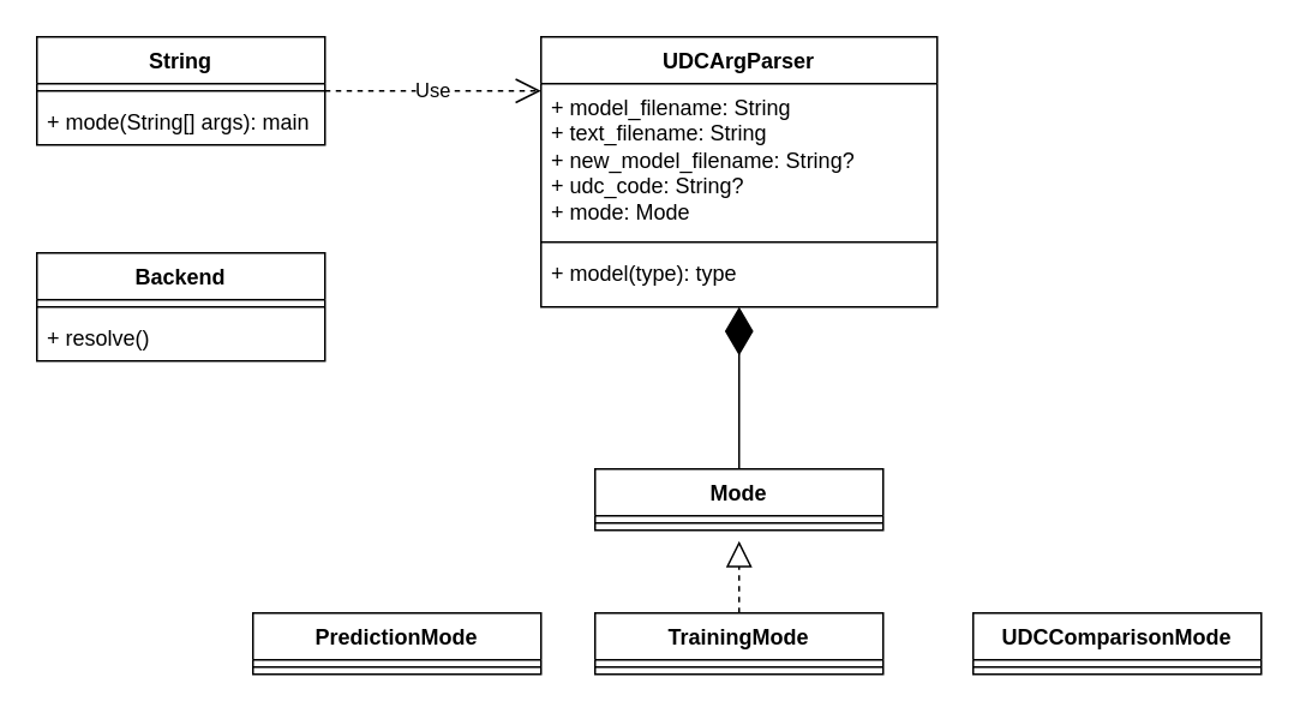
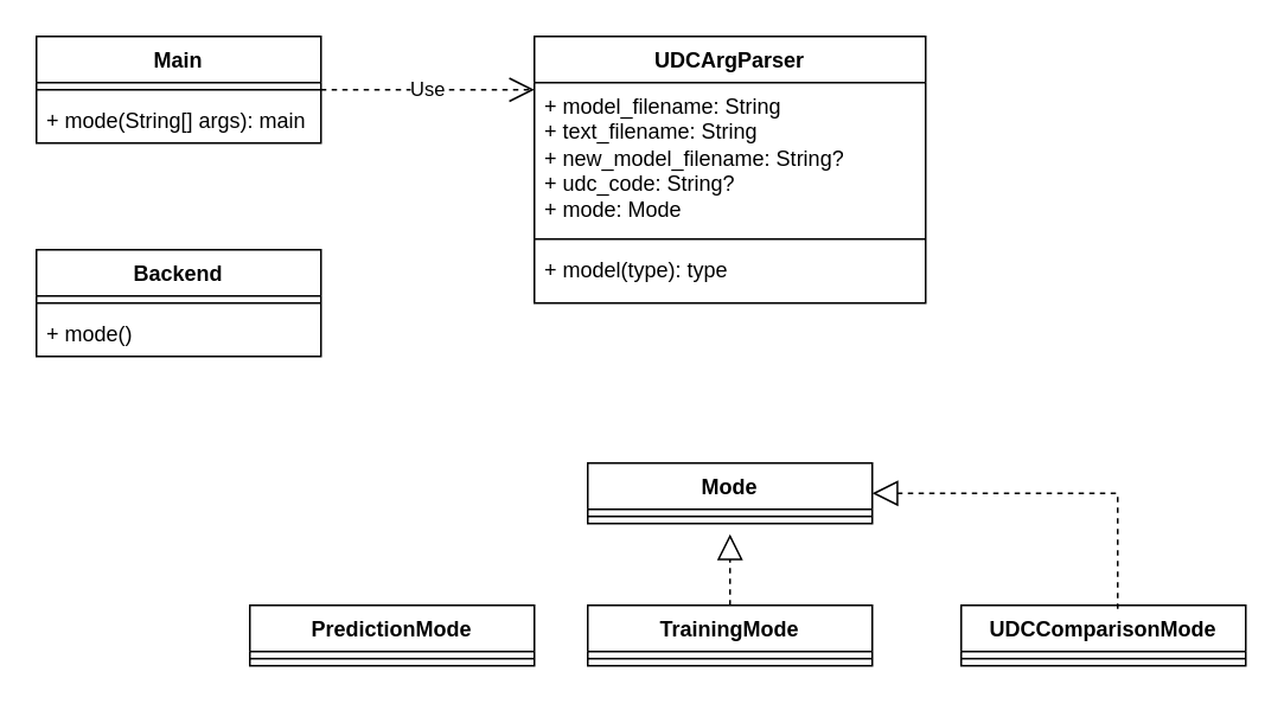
  <mxCell id="0" />
  <mxCell id="1" parent="0" />
- <mxCell id="2" value="String" style="swimlane;fontStyle=1;align=center;verticalAlign=top;childLayout=stackLayout;horizontal=1;startSize=26;horizontalStack=0;resizeParent=1;resizeParentMax=0;resizeLast=0;collapsible=1;marginBottom=0;whiteSpace=wrap;html=1;" vertex="1" parent="1"><mxGeometry x="20" y="20" width="160" height="60" as="geometry" /></mxCell>
+ <mxCell id="2" value="Main" style="swimlane;fontStyle=1;align=center;verticalAlign=top;childLayout=stackLayout;horizontal=1;startSize=26;horizontalStack=0;resizeParent=1;resizeParentMax=0;resizeLast=0;collapsible=1;marginBottom=0;whiteSpace=wrap;html=1;" vertex="1" parent="1"><mxGeometry x="20" y="20" width="160" height="60" as="geometry" /></mxCell>
  <mxCell id="3" value="" style="line;strokeWidth=1;fillColor=none;align=left;verticalAlign=middle;spacingTop=-1;spacingLeft=3;spacingRight=3;rotatable=0;labelPosition=right;points=[];portConstraint=eastwest;strokeColor=inherit;" vertex="1" parent="2"><mxGeometry y="26" width="160" height="8" as="geometry" /></mxCell>
  <mxCell id="4" value="+ mode(String[] args): main" style="text;strokeColor=none;fillColor=none;align=left;verticalAlign=top;spacingLeft=4;spacingRight=4;overflow=hidden;rotatable=0;points=[[0,0.5],[1,0.5]];portConstraint=eastwest;whiteSpace=wrap;html=1;" vertex="1" parent="2"><mxGeometry y="34" width="160" height="26" as="geometry" /></mxCell>
  <mxCell id="5" value="Backend" style="swimlane;fontStyle=1;align=center;verticalAlign=top;childLayout=stackLayout;horizontal=1;startSize=26;horizontalStack=0;resizeParent=1;resizeParentMax=0;resizeLast=0;collapsible=1;marginBottom=0;whiteSpace=wrap;html=1;" vertex="1" parent="1"><mxGeometry x="20" y="140" width="160" height="60" as="geometry" /></mxCell>
  <mxCell id="6" value="" style="line;strokeWidth=1;fillColor=none;align=left;verticalAlign=middle;spacingTop=-1;spacingLeft=3;spacingRight=3;rotatable=0;labelPosition=right;points=[];portConstraint=eastwest;strokeColor=inherit;" vertex="1" parent="5"><mxGeometry y="26" width="160" height="8" as="geometry" /></mxCell>
- <mxCell id="7" value="+ resolve()" style="text;strokeColor=none;fillColor=none;align=left;verticalAlign=top;spacingLeft=4;spacingRight=4;overflow=hidden;rotatable=0;points=[[0,0.5],[1,0.5]];portConstraint=eastwest;whiteSpace=wrap;html=1;" vertex="1" parent="5"><mxGeometry y="34" width="160" height="26" as="geometry" /></mxCell>
+ <mxCell id="7" value="+ mode()" style="text;strokeColor=none;fillColor=none;align=left;verticalAlign=top;spacingLeft=4;spacingRight=4;overflow=hidden;rotatable=0;points=[[0,0.5],[1,0.5]];portConstraint=eastwest;whiteSpace=wrap;html=1;" vertex="1" parent="5"><mxGeometry y="34" width="160" height="26" as="geometry" /></mxCell>
  <mxCell id="8" value="Use" style="endArrow=open;endSize=12;dashed=1;html=1;rounded=0;exitX=1;exitY=0.5;exitDx=0;exitDy=0;" edge="1" parent="1" source="2"><mxGeometry width="160" relative="1" as="geometry"><mxPoint x="270" y="90" as="sourcePoint" /><mxPoint x="300" y="50" as="targetPoint" /></mxGeometry></mxCell>
  <mxCell id="9" value="UDCArgParser" style="swimlane;fontStyle=1;align=center;verticalAlign=top;childLayout=stackLayout;horizontal=1;startSize=26;horizontalStack=0;resizeParent=1;resizeParentMax=0;resizeLast=0;collapsible=1;marginBottom=0;whiteSpace=wrap;html=1;" vertex="1" parent="1"><mxGeometry x="300" y="20" width="220" height="150" as="geometry" /></mxCell>
  <mxCell id="10" value="&lt;div&gt;+ model_filename: String&lt;br&gt;+ text_filename: String&lt;br&gt;+ new_model_filename: String?&lt;br&gt;&lt;/div&gt;&lt;div&gt;+ udc_code: String?&lt;br&gt;+ mode: Mode&lt;br&gt;&lt;/div&gt;" style="text;strokeColor=none;fillColor=none;align=left;verticalAlign=top;spacingLeft=4;spacingRight=4;overflow=hidden;rotatable=0;points=[[0,0.5],[1,0.5]];portConstraint=eastwest;whiteSpace=wrap;html=1;" vertex="1" parent="9"><mxGeometry y="26" width="220" height="84" as="geometry" /></mxCell>
  <mxCell id="11" value="" style="line;strokeWidth=1;fillColor=none;align=left;verticalAlign=middle;spacingTop=-1;spacingLeft=3;spacingRight=3;rotatable=0;labelPosition=right;points=[];portConstraint=eastwest;strokeColor=inherit;" vertex="1" parent="9"><mxGeometry y="110" width="220" height="8" as="geometry" /></mxCell>
  <mxCell id="12" value="+ model(type): type" style="text;strokeColor=none;fillColor=none;align=left;verticalAlign=top;spacingLeft=4;spacingRight=4;overflow=hidden;rotatable=0;points=[[0,0.5],[1,0.5]];portConstraint=eastwest;whiteSpace=wrap;html=1;" vertex="1" parent="9"><mxGeometry y="118" width="220" height="32" as="geometry" /></mxCell>
  <mxCell id="13" value="Mode" style="swimlane;fontStyle=1;align=center;verticalAlign=top;childLayout=stackLayout;horizontal=1;startSize=26;horizontalStack=0;resizeParent=1;resizeParentMax=0;resizeLast=0;collapsible=1;marginBottom=0;whiteSpace=wrap;html=1;" vertex="1" parent="1"><mxGeometry x="330" y="260" width="160" height="34" as="geometry" /></mxCell>
  <mxCell id="14" value="" style="line;strokeWidth=1;fillColor=none;align=left;verticalAlign=middle;spacingTop=-1;spacingLeft=3;spacingRight=3;rotatable=0;labelPosition=right;points=[];portConstraint=eastwest;strokeColor=inherit;" vertex="1" parent="13"><mxGeometry y="26" width="160" height="8" as="geometry" /></mxCell>
  <mxCell id="15" value="TrainingMode" style="swimlane;fontStyle=1;align=center;verticalAlign=top;childLayout=stackLayout;horizontal=1;startSize=26;horizontalStack=0;resizeParent=1;resizeParentMax=0;resizeLast=0;collapsible=1;marginBottom=0;whiteSpace=wrap;html=1;" vertex="1" parent="1"><mxGeometry x="330" y="340" width="160" height="34" as="geometry" /></mxCell>
  <mxCell id="16" value="" style="line;strokeWidth=1;fillColor=none;align=left;verticalAlign=middle;spacingTop=-1;spacingLeft=3;spacingRight=3;rotatable=0;labelPosition=right;points=[];portConstraint=eastwest;strokeColor=inherit;" vertex="1" parent="15"><mxGeometry y="26" width="160" height="8" as="geometry" /></mxCell>
  <mxCell id="17" value="PredictionMode" style="swimlane;fontStyle=1;align=center;verticalAlign=top;childLayout=stackLayout;horizontal=1;startSize=26;horizontalStack=0;resizeParent=1;resizeParentMax=0;resizeLast=0;collapsible=1;marginBottom=0;whiteSpace=wrap;html=1;" vertex="1" parent="1"><mxGeometry x="140" y="340" width="160" height="34" as="geometry" /></mxCell>
  <mxCell id="18" value="" style="line;strokeWidth=1;fillColor=none;align=left;verticalAlign=middle;spacingTop=-1;spacingLeft=3;spacingRight=3;rotatable=0;labelPosition=right;points=[];portConstraint=eastwest;strokeColor=inherit;" vertex="1" parent="17"><mxGeometry y="26" width="160" height="8" as="geometry" /></mxCell>
  <mxCell id="19" value="UDCComparisonMode" style="swimlane;fontStyle=1;align=center;verticalAlign=top;childLayout=stackLayout;horizontal=1;startSize=26;horizontalStack=0;resizeParent=1;resizeParentMax=0;resizeLast=0;collapsible=1;marginBottom=0;whiteSpace=wrap;html=1;" vertex="1" parent="1"><mxGeometry x="540" y="340" width="160" height="34" as="geometry" /></mxCell>
  <mxCell id="20" value="" style="line;strokeWidth=1;fillColor=none;align=left;verticalAlign=middle;spacingTop=-1;spacingLeft=3;spacingRight=3;rotatable=0;labelPosition=right;points=[];portConstraint=eastwest;strokeColor=inherit;" vertex="1" parent="19"><mxGeometry y="26" width="160" height="8" as="geometry" /></mxCell>
  <mxCell id="21" value="" style="endArrow=block;dashed=1;endFill=0;endSize=12;html=1;rounded=0;exitX=0.5;exitY=0;exitDx=0;exitDy=0;" edge="1" parent="1" source="15"><mxGeometry width="160" relative="1" as="geometry"><mxPoint x="320" y="500" as="sourcePoint" /><mxPoint x="410" y="300" as="targetPoint" /></mxGeometry></mxCell>
- <mxCell id="23" value="" style="endArrow=diamondThin;endFill=1;endSize=24;html=1;rounded=0;" edge="1" parent="1" source="13" target="12"><mxGeometry width="160" relative="1" as="geometry"><mxPoint x="230" y="540" as="sourcePoint" /><mxPoint x="390" y="540" as="targetPoint" /></mxGeometry></mxCell>
+ <mxCell id="22" value="" style="endArrow=block;dashed=1;endFill=0;endSize=12;html=1;rounded=0;exitX=0.55;exitY=0.059;exitDx=0;exitDy=0;exitPerimeter=0;edgeStyle=orthogonalEdgeStyle;entryX=1;entryY=0.5;entryDx=0;entryDy=0;" edge="1" parent="1" source="19" target="13"><mxGeometry width="160" relative="1" as="geometry"><mxPoint x="570" y="480" as="sourcePoint" /><mxPoint x="420" y="290" as="targetPoint" /><Array as="points"><mxPoint x="628" y="277" /></Array></mxGeometry></mxCell>
